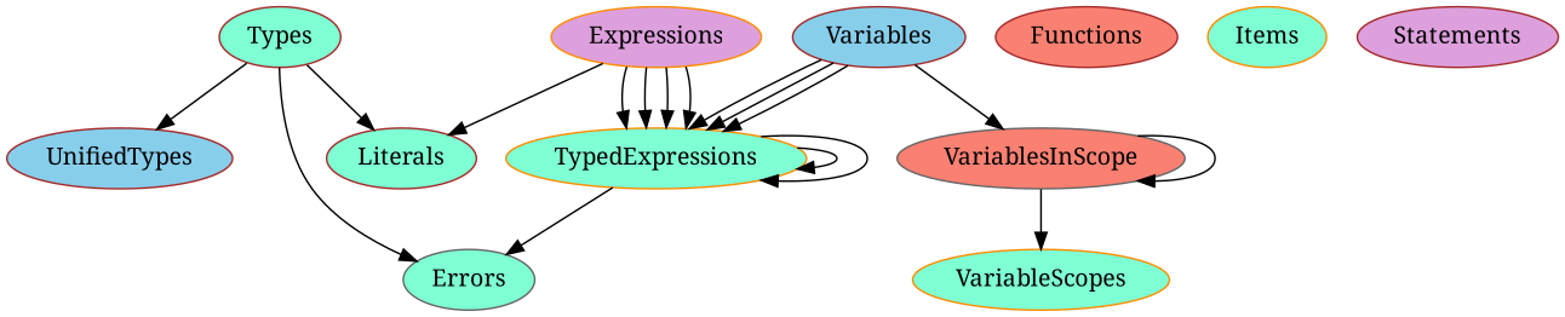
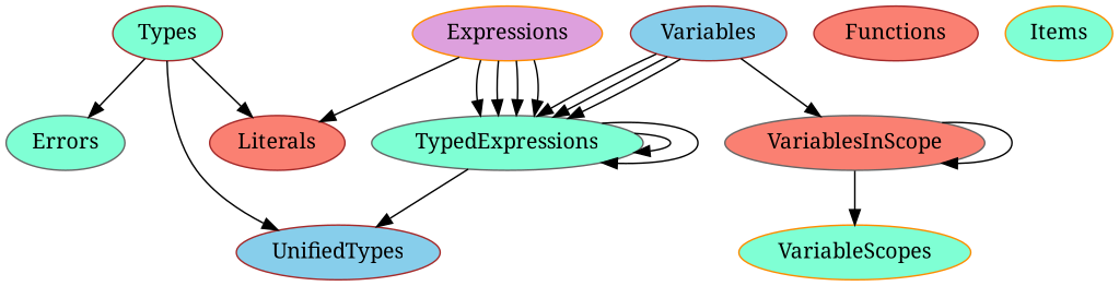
  digraph {
    fontname="Noto Serif"
    node [color=brown fillcolor=aquamarine fontname="Noto Serif" style=filled]
    edge [fontname="Noto Serif"]
    n1 [color=gray40 label=Errors]
    n2 [color=darkorange fillcolor=plum label=Expressions]
-   n3 [label=Literals]
-   n4 [color=darkorange label=TypedExpressions]
+   n3 [fillcolor=salmon label=Literals]
+   n4 [color=gray40 label=TypedExpressions]
    n5 [fillcolor=skyblue label=UnifiedTypes]
    n6 [fillcolor=salmon label=Functions]
    n7 [color=darkorange label=Items]
-   n8 [fillcolor=plum label=Statements]
    n9 [label=Types]
    n10 [color=darkorange label=VariableScopes]
    n11 [color=gray40 fillcolor=salmon label=VariablesInScope]
    n12 [fillcolor=skyblue label=Variables]
    n2 -> n3
    n2 -> n4
    n2 -> n4
    n2 -> n4
    n2 -> n4
    n4 -> n4
    n4 -> n4
-   n4 -> n1
+   n4 -> n5
    n9 -> n1
    n9 -> n3
    n9 -> n5
    n11 -> n10
    n11 -> n11
    n12 -> n4
    n12 -> n4
    n12 -> n4
    n12 -> n11
  }
